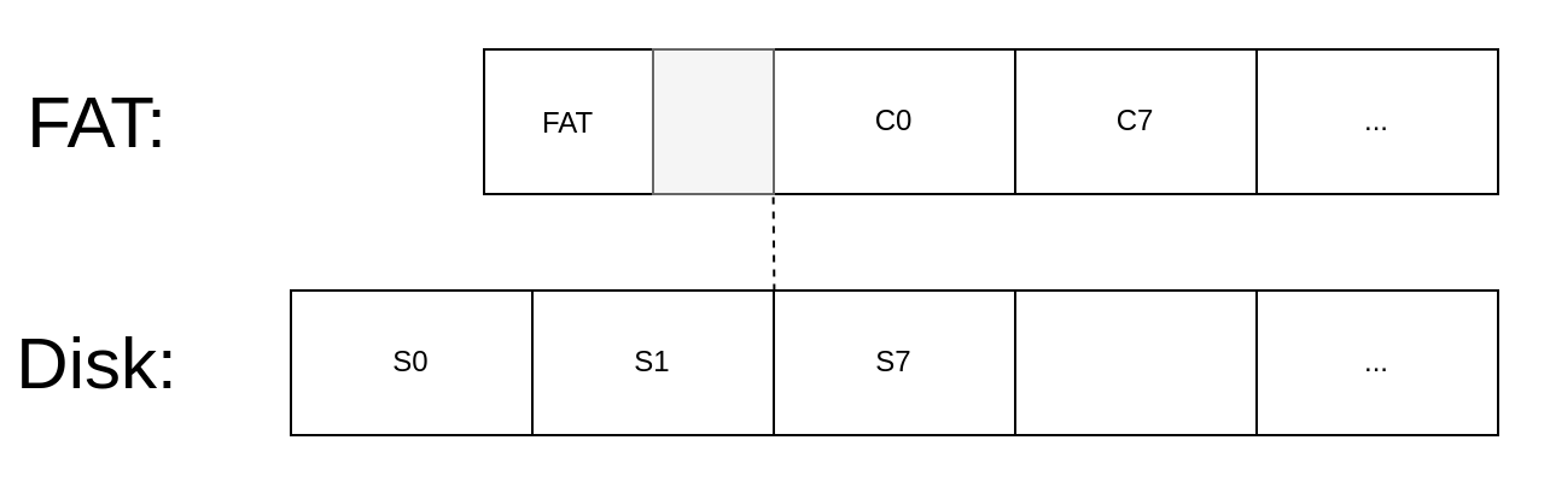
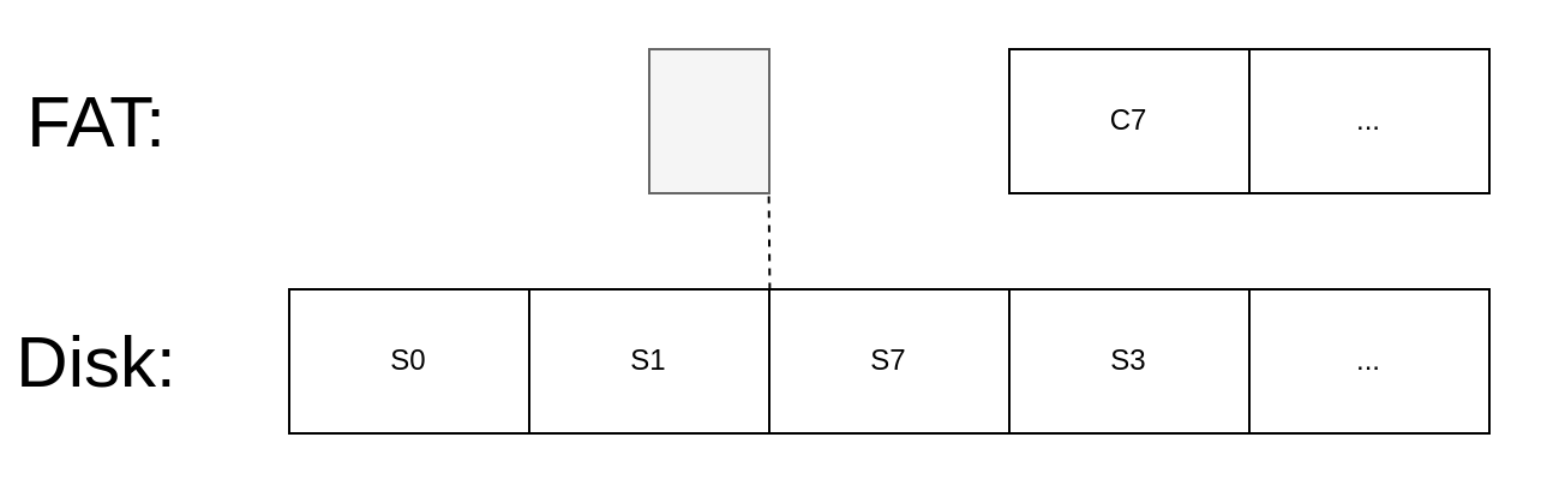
  <mxCell id="0" />
  <mxCell id="1" parent="0" />
  <mxCell id="2" value="" style="rounded=0;whiteSpace=wrap;html=1;" vertex="1" parent="1"><mxGeometry x="120" y="120" width="500" height="60" as="geometry" /></mxCell>
  <mxCell id="3" value="S0" style="rounded=0;whiteSpace=wrap;html=1;" vertex="1" parent="1"><mxGeometry x="120" y="120" width="100" height="60" as="geometry" /></mxCell>
  <mxCell id="4" value="S1" style="rounded=0;whiteSpace=wrap;html=1;" vertex="1" parent="1"><mxGeometry x="220" y="120" width="100" height="60" as="geometry" /></mxCell>
  <mxCell id="5" value="S7" style="rounded=0;whiteSpace=wrap;html=1;" vertex="1" parent="1"><mxGeometry x="320" y="120" width="100" height="60" as="geometry" /></mxCell>
  <mxCell id="6" value="..." style="rounded=0;whiteSpace=wrap;html=1;" vertex="1" parent="1"><mxGeometry x="520" y="120" width="100" height="60" as="geometry" /></mxCell>
  <mxCell id="7" value="Disk:" style="text;html=1;strokeColor=none;fillColor=none;align=center;verticalAlign=middle;whiteSpace=wrap;rounded=0;fontSize=30;" vertex="1" parent="1"><mxGeometry x="20" y="140" width="40" height="20" as="geometry" /></mxCell>
- <mxCell id="8" value="&lt;font style=&quot;font-size: 12px&quot;&gt;FAT&lt;/font&gt;" style="rounded=0;whiteSpace=wrap;html=1;fontSize=30;verticalAlign=top;" vertex="1" parent="1"><mxGeometry x="200" y="20" width="70" height="60" as="geometry" /></mxCell>
- <mxCell id="9" value="C0" style="rounded=0;whiteSpace=wrap;html=1;fontSize=12;" vertex="1" parent="1"><mxGeometry x="320" y="20" width="100" height="60" as="geometry" /></mxCell>
+ <mxCell id="10" value="S3" style="rounded=0;whiteSpace=wrap;html=1;" vertex="1" parent="1"><mxGeometry x="420" y="120" width="100" height="60" as="geometry" /></mxCell>
  <mxCell id="11" value="C7" style="rounded=0;whiteSpace=wrap;html=1;fontSize=12;" vertex="1" parent="1"><mxGeometry x="420" y="20" width="100" height="60" as="geometry" /></mxCell>
  <mxCell id="12" value="..." style="rounded=0;whiteSpace=wrap;html=1;fontSize=12;" vertex="1" parent="1"><mxGeometry x="520" y="20" width="100" height="60" as="geometry" /></mxCell>
  <mxCell id="13" value="" style="rounded=0;whiteSpace=wrap;html=1;fontSize=12;fillColor=#f5f5f5;strokeColor=#666666;fontColor=#333333;" vertex="1" parent="1"><mxGeometry x="270" y="20" width="50" height="60" as="geometry" /></mxCell>
  <mxCell id="14" value="" style="endArrow=none;dashed=1;html=1;fontSize=12;entryX=0.996;entryY=0.995;entryDx=0;entryDy=0;entryPerimeter=0;exitX=1.002;exitY=0.004;exitDx=0;exitDy=0;exitPerimeter=0;" edge="1" parent="1" source="4" target="13"><mxGeometry width="50" height="50" relative="1" as="geometry"><mxPoint x="280" y="140" as="sourcePoint" /><mxPoint x="330" y="90" as="targetPoint" /></mxGeometry></mxCell>
  <mxCell id="15" value="FAT:" style="text;html=1;strokeColor=none;fillColor=none;align=center;verticalAlign=middle;whiteSpace=wrap;rounded=0;fontSize=30;" vertex="1" parent="1"><mxGeometry x="20" y="40" width="40" height="20" as="geometry" /></mxCell>
